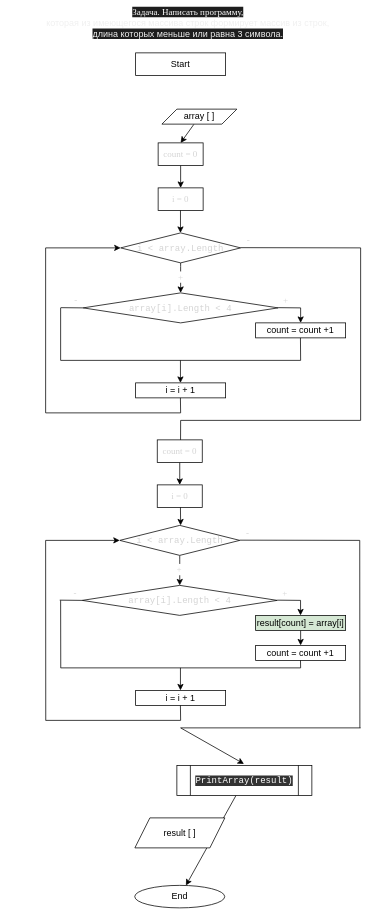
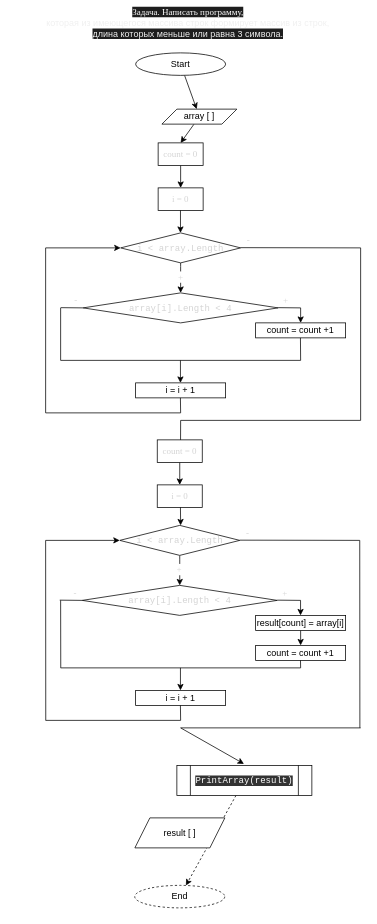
  <mxCell id="0" />
  <mxCell id="1" parent="0" />
- <mxCell id="3" value="Start" style="whiteSpace=wrap;html=1;rounded=0;" parent="1" vertex="1"><mxGeometry x="180" y="70" width="120" height="30" as="geometry" /></mxCell>
+ <mxCell id="2" value="" style="edgeStyle=none;html=1;fontFamily=Comic Sans MS;fontSize=12;fontColor=#FFFFFF;" parent="1" source="3" target="6" edge="1"><mxGeometry relative="1" as="geometry" /></mxCell>
+ <mxCell id="3" value="Start" style="ellipse;whiteSpace=wrap;html=1;" parent="1" vertex="1"><mxGeometry x="180" y="70" width="120" height="30" as="geometry" /></mxCell>
  <mxCell id="4" value="&lt;span style=&quot;background-color: rgb(30 , 30 , 30)&quot;&gt;Задача. Написать программу,&lt;/span&gt;&lt;br style=&quot;color: rgb(240 , 240 , 240) ; font-family: &amp;#34;helvetica&amp;#34;&quot;&gt;&lt;span style=&quot;color: rgb(240 , 240 , 240) ; font-family: &amp;#34;helvetica&amp;#34;&quot;&gt;которая из имеющегося массива строк формирует массив из строк,&lt;/span&gt;&lt;br style=&quot;color: rgb(240 , 240 , 240) ; font-family: &amp;#34;helvetica&amp;#34;&quot;&gt;&lt;span style=&quot;color: rgb(240 , 240 , 240) ; font-family: &amp;#34;helvetica&amp;#34; ; background-color: rgb(30 , 30 , 30)&quot;&gt;длина которых меньше или равна 3 символа.&lt;/span&gt;" style="text;html=1;strokeColor=none;fillColor=none;align=center;verticalAlign=middle;whiteSpace=wrap;rounded=0;fontFamily=Comic Sans MS;fontSize=12;fontColor=#FFFFFF;strokeWidth=0;" parent="1" vertex="1"><mxGeometry x="20" y="20" width="460" height="20" as="geometry" /></mxCell>
  <mxCell id="5" value="" style="edgeStyle=none;html=1;fontFamily=Comic Sans MS;fontSize=12;fontColor=#D4D4D4;entryX=0.5;entryY=0;entryDx=0;entryDy=0;" parent="1" source="6" edge="1"><mxGeometry relative="1" as="geometry"><mxPoint x="240" y="190" as="targetPoint" /></mxGeometry></mxCell>
  <mxCell id="6" value="array [ ]" style="shape=parallelogram;perimeter=parallelogramPerimeter;whiteSpace=wrap;html=1;fixedSize=1;" parent="1" vertex="1"><mxGeometry x="215" y="145" width="100" height="20" as="geometry" /></mxCell>
  <mxCell id="7" value="" style="edgeStyle=none;html=1;fontFamily=Comic Sans MS;fontSize=12;fontColor=#D4D4D4;entryX=0.5;entryY=0;entryDx=0;entryDy=0;" parent="1" source="9" target="14" edge="1"><mxGeometry x="-0.5" relative="1" as="geometry"><Array as="points"><mxPoint x="240" y="360" /></Array><mxPoint as="offset" /></mxGeometry></mxCell>
  <mxCell id="8" value="+" style="edgeLabel;html=1;align=center;verticalAlign=middle;resizable=0;points=[];fontSize=12;fontFamily=Comic Sans MS;fontColor=#D4D4D4;" parent="7" vertex="1" connectable="0"><mxGeometry x="-0.104" y="-1" relative="1" as="geometry"><mxPoint as="offset" /></mxGeometry></mxCell>
  <mxCell id="9" value="&lt;div style=&quot;font-family: &amp;#34;consolas&amp;#34; , &amp;#34;courier new&amp;#34; , monospace ; line-height: 30px&quot;&gt;&lt;font color=&quot;#d4d4d4&quot;&gt;i &amp;lt; array.Length&lt;/font&gt;&lt;/div&gt;" style="rhombus;whiteSpace=wrap;html=1;" parent="1" vertex="1"><mxGeometry x="160" y="310" width="160" height="40" as="geometry" /></mxCell>
  <mxCell id="10" value="" style="edgeStyle=none;html=1;fontFamily=Comic Sans MS;fontSize=12;fontColor=#D4D4D4;" parent="1" source="11" target="13" edge="1"><mxGeometry relative="1" as="geometry" /></mxCell>
  <mxCell id="11" value="&lt;span style=&quot;color: rgb(212 , 212 , 212) ; font-family: &amp;#34;comic sans ms&amp;#34;&quot;&gt;count = 0&lt;/span&gt;" style="whiteSpace=wrap;html=1;" parent="1" vertex="1"><mxGeometry x="210" y="190" width="60" height="30" as="geometry" /></mxCell>
  <mxCell id="12" value="" style="edgeStyle=none;html=1;fontFamily=Comic Sans MS;fontSize=12;fontColor=#D4D4D4;entryX=0.5;entryY=0;entryDx=0;entryDy=0;" parent="1" target="15" edge="1"><mxGeometry relative="1" as="geometry"><mxPoint x="400" y="410" as="sourcePoint" /><mxPoint x="400" y="420" as="targetPoint" /></mxGeometry></mxCell>
  <mxCell id="13" value="&lt;span style=&quot;color: rgb(212 , 212 , 212) ; font-family: &amp;#34;comic sans ms&amp;#34;&quot;&gt;i = 0&lt;/span&gt;" style="whiteSpace=wrap;html=1;" parent="1" vertex="1"><mxGeometry x="210" y="250" width="60" height="30" as="geometry" /></mxCell>
  <mxCell id="14" value="&lt;div style=&quot;font-family: &amp;#34;consolas&amp;#34; , &amp;#34;courier new&amp;#34; , monospace ; line-height: 30px&quot;&gt;&lt;font color=&quot;#d4d4d4&quot;&gt;array[i].Length &amp;lt; 4&lt;/font&gt;&lt;/div&gt;" style="rhombus;whiteSpace=wrap;html=1;" parent="1" vertex="1"><mxGeometry x="110" y="390" width="260" height="40" as="geometry" /></mxCell>
  <mxCell id="15" value="count = count +1" style="whiteSpace=wrap;html=1;" parent="1" vertex="1"><mxGeometry x="340" y="430" width="120" height="20" as="geometry" /></mxCell>
  <mxCell id="16" value="" style="endArrow=none;html=1;fontFamily=Comic Sans MS;fontSize=12;fontColor=#D4D4D4;" parent="1" edge="1"><mxGeometry width="50" height="50" relative="1" as="geometry"><mxPoint x="60" y="550" as="sourcePoint" /><mxPoint x="60" y="330" as="targetPoint" /></mxGeometry></mxCell>
  <mxCell id="17" value="" style="endArrow=classic;html=1;fontFamily=Comic Sans MS;fontSize=12;fontColor=#D4D4D4;entryX=0;entryY=0.5;entryDx=0;entryDy=0;" parent="1" target="9" edge="1"><mxGeometry width="50" height="50" relative="1" as="geometry"><mxPoint x="60" y="330" as="sourcePoint" /><mxPoint x="240" y="230" as="targetPoint" /></mxGeometry></mxCell>
  <mxCell id="18" value="i = i + 1" style="whiteSpace=wrap;html=1;" parent="1" vertex="1"><mxGeometry x="180" y="510" width="120" height="20" as="geometry" /></mxCell>
  <mxCell id="19" value="" style="endArrow=none;html=1;fontFamily=Comic Sans MS;fontSize=12;fontColor=#D4D4D4;" parent="1" edge="1"><mxGeometry width="50" height="50" relative="1" as="geometry"><mxPoint x="80" y="480" as="sourcePoint" /><mxPoint x="400" y="480" as="targetPoint" /></mxGeometry></mxCell>
  <mxCell id="20" value="" style="endArrow=none;html=1;fontFamily=Comic Sans MS;fontSize=12;fontColor=#D4D4D4;" parent="1" edge="1"><mxGeometry width="50" height="50" relative="1" as="geometry"><mxPoint x="80" y="480" as="sourcePoint" /><mxPoint x="80" y="410" as="targetPoint" /></mxGeometry></mxCell>
  <mxCell id="21" value="-" style="endArrow=none;html=1;fontFamily=Comic Sans MS;fontSize=12;fontColor=#D4D4D4;entryX=0;entryY=0.5;entryDx=0;entryDy=0;" parent="1" target="14" edge="1"><mxGeometry x="0.327" y="10" width="50" height="50" relative="1" as="geometry"><mxPoint x="80" y="409.71" as="sourcePoint" /><mxPoint x="240" y="409.71" as="targetPoint" /><mxPoint as="offset" /></mxGeometry></mxCell>
  <mxCell id="22" value="+" style="endArrow=none;html=1;fontFamily=Comic Sans MS;fontSize=12;fontColor=#D4D4D4;entryX=0;entryY=0.5;entryDx=0;entryDy=0;" parent="1" edge="1"><mxGeometry x="-0.34" y="10" width="50" height="50" relative="1" as="geometry"><mxPoint x="370" y="409.71" as="sourcePoint" /><mxPoint x="400" y="410" as="targetPoint" /><mxPoint as="offset" /></mxGeometry></mxCell>
  <mxCell id="23" value="" style="endArrow=none;html=1;fontFamily=Comic Sans MS;fontSize=12;fontColor=#D4D4D4;" parent="1" edge="1"><mxGeometry width="50" height="50" relative="1" as="geometry"><mxPoint x="400" y="480" as="sourcePoint" /><mxPoint x="399.76" y="450" as="targetPoint" /></mxGeometry></mxCell>
  <mxCell id="24" value="" style="edgeStyle=none;html=1;fontFamily=Comic Sans MS;fontSize=12;fontColor=#D4D4D4;" parent="1" edge="1"><mxGeometry relative="1" as="geometry"><mxPoint x="239.76" y="480" as="sourcePoint" /><mxPoint x="239.76" y="510" as="targetPoint" /></mxGeometry></mxCell>
  <mxCell id="25" value="" style="endArrow=none;html=1;fontFamily=Comic Sans MS;fontSize=12;fontColor=#D4D4D4;" parent="1" edge="1"><mxGeometry width="50" height="50" relative="1" as="geometry"><mxPoint x="240" y="550" as="sourcePoint" /><mxPoint x="239.71" y="530" as="targetPoint" /></mxGeometry></mxCell>
  <mxCell id="26" value="" style="endArrow=none;html=1;fontFamily=Comic Sans MS;fontSize=12;fontColor=#D4D4D4;" parent="1" edge="1"><mxGeometry width="50" height="50" relative="1" as="geometry"><mxPoint x="60" y="550" as="sourcePoint" /><mxPoint x="240" y="550" as="targetPoint" /></mxGeometry></mxCell>
  <mxCell id="27" value="" style="edgeStyle=none;html=1;fontFamily=Comic Sans MS;fontSize=12;fontColor=#D4D4D4;" parent="1" edge="1"><mxGeometry relative="1" as="geometry"><mxPoint x="239.8" y="280" as="sourcePoint" /><mxPoint x="239.8" y="310" as="targetPoint" /></mxGeometry></mxCell>
  <mxCell id="28" value="-" style="endArrow=none;html=1;fontFamily=Comic Sans MS;fontSize=12;fontColor=#D4D4D4;" parent="1" edge="1"><mxGeometry x="-0.875" y="10" width="50" height="50" relative="1" as="geometry"><mxPoint x="320" y="329.71" as="sourcePoint" /><mxPoint x="480" y="330" as="targetPoint" /><mxPoint as="offset" /></mxGeometry></mxCell>
  <mxCell id="29" value="" style="endArrow=none;html=1;fontFamily=Comic Sans MS;fontSize=12;fontColor=#D4D4D4;" parent="1" edge="1"><mxGeometry width="50" height="50" relative="1" as="geometry"><mxPoint x="480" y="560" as="sourcePoint" /><mxPoint x="480" y="330" as="targetPoint" /></mxGeometry></mxCell>
  <mxCell id="30" value="" style="endArrow=none;html=1;fontFamily=Comic Sans MS;fontSize=12;fontColor=#D4D4D4;" parent="1" edge="1"><mxGeometry width="50" height="50" relative="1" as="geometry"><mxPoint x="240" y="560" as="sourcePoint" /><mxPoint x="480" y="560" as="targetPoint" /></mxGeometry></mxCell>
  <mxCell id="31" value="" style="edgeStyle=none;html=1;fontFamily=Comic Sans MS;fontSize=12;fontColor=#D4D4D4;" parent="1" edge="1"><mxGeometry relative="1" as="geometry"><mxPoint x="240" y="560" as="sourcePoint" /><mxPoint x="239.86" y="600" as="targetPoint" /></mxGeometry></mxCell>
  <mxCell id="32" value="" style="edgeStyle=none;html=1;fontFamily=Comic Sans MS;fontSize=12;fontColor=#D4D4D4;entryX=0.5;entryY=0;entryDx=0;entryDy=0;" parent="1" source="34" target="36" edge="1"><mxGeometry x="-0.5" relative="1" as="geometry"><Array as="points"><mxPoint x="238.82" y="750" /></Array><mxPoint as="offset" /></mxGeometry></mxCell>
  <mxCell id="33" value="+" style="edgeLabel;html=1;align=center;verticalAlign=middle;resizable=0;points=[];fontSize=12;fontFamily=Comic Sans MS;fontColor=#D4D4D4;" parent="32" vertex="1" connectable="0"><mxGeometry x="-0.104" y="-1" relative="1" as="geometry"><mxPoint as="offset" /></mxGeometry></mxCell>
  <mxCell id="34" value="&lt;div style=&quot;font-family: &amp;#34;consolas&amp;#34; , &amp;#34;courier new&amp;#34; , monospace ; line-height: 30px&quot;&gt;&lt;font color=&quot;#d4d4d4&quot;&gt;i &amp;lt; array.Length&lt;/font&gt;&lt;/div&gt;" style="rhombus;whiteSpace=wrap;html=1;" parent="1" vertex="1"><mxGeometry x="158.82" y="700" width="160" height="40" as="geometry" /></mxCell>
  <mxCell id="35" value="" style="edgeStyle=none;html=1;fontFamily=Comic Sans MS;fontSize=12;fontColor=#D4D4D4;entryX=0.5;entryY=0;entryDx=0;entryDy=0;startArrow=none;" parent="1" source="56" target="37" edge="1"><mxGeometry relative="1" as="geometry"><mxPoint x="398.82" y="800" as="sourcePoint" /><mxPoint x="398.82" y="810" as="targetPoint" /></mxGeometry></mxCell>
  <mxCell id="36" value="&lt;div style=&quot;font-family: &amp;#34;consolas&amp;#34; , &amp;#34;courier new&amp;#34; , monospace ; line-height: 30px&quot;&gt;&lt;font color=&quot;#d4d4d4&quot;&gt;array[i].Length &amp;lt; 4&lt;/font&gt;&lt;/div&gt;" style="rhombus;whiteSpace=wrap;html=1;" parent="1" vertex="1"><mxGeometry x="108.82" y="780" width="260" height="40" as="geometry" /></mxCell>
  <mxCell id="37" value="count = count +1" style="whiteSpace=wrap;html=1;" parent="1" vertex="1"><mxGeometry x="340" y="860" width="120" height="20" as="geometry" /></mxCell>
  <mxCell id="38" value="" style="endArrow=none;html=1;fontFamily=Comic Sans MS;fontSize=12;fontColor=#D4D4D4;" parent="1" edge="1"><mxGeometry width="50" height="50" relative="1" as="geometry"><mxPoint x="60.18" y="960" as="sourcePoint" /><mxPoint x="60" y="720" as="targetPoint" /></mxGeometry></mxCell>
  <mxCell id="39" value="" style="endArrow=classic;html=1;fontFamily=Comic Sans MS;fontSize=12;fontColor=#D4D4D4;entryX=0;entryY=0.5;entryDx=0;entryDy=0;" parent="1" target="34" edge="1"><mxGeometry width="50" height="50" relative="1" as="geometry"><mxPoint x="60" y="720" as="sourcePoint" /><mxPoint x="238.82" y="620" as="targetPoint" /></mxGeometry></mxCell>
  <mxCell id="40" value="i = i + 1" style="whiteSpace=wrap;html=1;" parent="1" vertex="1"><mxGeometry x="180" y="920" width="120" height="20" as="geometry" /></mxCell>
  <mxCell id="41" value="" style="endArrow=none;html=1;fontFamily=Comic Sans MS;fontSize=12;fontColor=#D4D4D4;" parent="1" edge="1"><mxGeometry width="50" height="50" relative="1" as="geometry"><mxPoint x="80" y="890" as="sourcePoint" /><mxPoint x="400" y="890" as="targetPoint" /></mxGeometry></mxCell>
  <mxCell id="42" value="" style="endArrow=none;html=1;fontFamily=Comic Sans MS;fontSize=12;fontColor=#D4D4D4;" parent="1" edge="1"><mxGeometry width="50" height="50" relative="1" as="geometry"><mxPoint x="80.18" y="890" as="sourcePoint" /><mxPoint x="80" y="800" as="targetPoint" /></mxGeometry></mxCell>
  <mxCell id="43" value="-" style="endArrow=none;html=1;fontFamily=Comic Sans MS;fontSize=12;fontColor=#D4D4D4;entryX=0;entryY=0.5;entryDx=0;entryDy=0;" parent="1" target="36" edge="1"><mxGeometry x="0.327" y="10" width="50" height="50" relative="1" as="geometry"><mxPoint x="78.82" y="799.71" as="sourcePoint" /><mxPoint x="238.82" y="799.71" as="targetPoint" /><mxPoint as="offset" /></mxGeometry></mxCell>
  <mxCell id="44" value="+" style="endArrow=none;html=1;fontFamily=Comic Sans MS;fontSize=12;fontColor=#D4D4D4;" parent="1" edge="1"><mxGeometry x="-0.34" y="10" width="50" height="50" relative="1" as="geometry"><mxPoint x="368.82" y="799.71" as="sourcePoint" /><mxPoint x="400" y="800" as="targetPoint" /><mxPoint as="offset" /></mxGeometry></mxCell>
  <mxCell id="45" value="" style="edgeStyle=none;html=1;fontFamily=Comic Sans MS;fontSize=12;fontColor=#D4D4D4;" parent="1" edge="1"><mxGeometry relative="1" as="geometry"><mxPoint x="239.76" y="890" as="sourcePoint" /><mxPoint x="239.76" y="920" as="targetPoint" /></mxGeometry></mxCell>
  <mxCell id="46" value="" style="endArrow=none;html=1;fontFamily=Comic Sans MS;fontSize=12;fontColor=#D4D4D4;" parent="1" edge="1"><mxGeometry width="50" height="50" relative="1" as="geometry"><mxPoint x="240" y="960" as="sourcePoint" /><mxPoint x="239.71" y="940" as="targetPoint" /></mxGeometry></mxCell>
  <mxCell id="47" value="" style="endArrow=none;html=1;fontFamily=Comic Sans MS;fontSize=12;fontColor=#D4D4D4;" parent="1" edge="1"><mxGeometry width="50" height="50" relative="1" as="geometry"><mxPoint x="60" y="960" as="sourcePoint" /><mxPoint x="240" y="960" as="targetPoint" /></mxGeometry></mxCell>
  <mxCell id="48" value="-" style="endArrow=none;html=1;fontFamily=Comic Sans MS;fontSize=12;fontColor=#D4D4D4;" parent="1" edge="1"><mxGeometry x="-0.875" y="10" width="50" height="50" relative="1" as="geometry"><mxPoint x="318.82" y="719.71" as="sourcePoint" /><mxPoint x="478.82" y="720" as="targetPoint" /><mxPoint as="offset" /></mxGeometry></mxCell>
  <mxCell id="49" value="" style="endArrow=none;html=1;fontFamily=Comic Sans MS;fontSize=12;fontColor=#D4D4D4;" parent="1" edge="1"><mxGeometry width="50" height="50" relative="1" as="geometry"><mxPoint x="479" y="970" as="sourcePoint" /><mxPoint x="478.82" y="720" as="targetPoint" /></mxGeometry></mxCell>
  <mxCell id="50" value="" style="endArrow=none;html=1;fontFamily=Comic Sans MS;fontSize=12;fontColor=#D4D4D4;" parent="1" edge="1"><mxGeometry width="50" height="50" relative="1" as="geometry"><mxPoint x="240" y="970" as="sourcePoint" /><mxPoint x="480" y="970" as="targetPoint" /></mxGeometry></mxCell>
  <mxCell id="51" value="" style="edgeStyle=none;html=1;fontFamily=Comic Sans MS;fontSize=12;fontColor=#D4D4D4;entryX=0.497;entryY=-0.05;entryDx=0;entryDy=0;entryPerimeter=0;" parent="1" target="60" edge="1"><mxGeometry relative="1" as="geometry"><mxPoint x="240" y="970" as="sourcePoint" /><mxPoint x="240" y="1010" as="targetPoint" /></mxGeometry></mxCell>
  <mxCell id="52" value="" style="edgeStyle=none;html=1;fontFamily=Comic Sans MS;fontSize=12;fontColor=#D4D4D4;" parent="1" source="53" target="54" edge="1"><mxGeometry relative="1" as="geometry" /></mxCell>
  <mxCell id="53" value="&lt;span style=&quot;color: rgb(212 , 212 , 212) ; font-family: &amp;#34;comic sans ms&amp;#34;&quot;&gt;count = 0&lt;/span&gt;" style="whiteSpace=wrap;html=1;" parent="1" vertex="1"><mxGeometry x="208.82" y="586" width="60" height="30" as="geometry" /></mxCell>
  <mxCell id="54" value="&lt;span style=&quot;color: rgb(212 , 212 , 212) ; font-family: &amp;#34;comic sans ms&amp;#34;&quot;&gt;i = 0&lt;/span&gt;" style="whiteSpace=wrap;html=1;" parent="1" vertex="1"><mxGeometry x="208.82" y="646" width="60" height="30" as="geometry" /></mxCell>
  <mxCell id="55" value="" style="edgeStyle=none;html=1;fontFamily=Comic Sans MS;fontSize=12;fontColor=#D4D4D4;" parent="1" edge="1"><mxGeometry relative="1" as="geometry"><mxPoint x="239.76" y="676" as="sourcePoint" /><mxPoint x="240" y="700" as="targetPoint" /></mxGeometry></mxCell>
- <mxCell id="56" value="result[count] = array[i]" style="whiteSpace=wrap;html=1;fillColor=#d5e8d4;" parent="1" vertex="1"><mxGeometry x="340" y="820" width="120" height="20" as="geometry" /></mxCell>
+ <mxCell id="56" value="result[count] = array[i]" style="whiteSpace=wrap;html=1;" parent="1" vertex="1"><mxGeometry x="340" y="820" width="120" height="20" as="geometry" /></mxCell>
  <mxCell id="57" value="" style="edgeStyle=none;html=1;fontFamily=Comic Sans MS;fontSize=12;fontColor=#D4D4D4;entryX=0.5;entryY=0;entryDx=0;entryDy=0;startArrow=none;" parent="1" edge="1"><mxGeometry relative="1" as="geometry"><mxPoint x="399.9" y="800" as="sourcePoint" /><mxPoint x="399.9" y="820" as="targetPoint" /></mxGeometry></mxCell>
  <mxCell id="58" value="" style="endArrow=none;html=1;fontFamily=Comic Sans MS;fontSize=12;fontColor=#D4D4D4;" parent="1" edge="1"><mxGeometry width="50" height="50" relative="1" as="geometry"><mxPoint x="400" y="890" as="sourcePoint" /><mxPoint x="399.83" y="880" as="targetPoint" /></mxGeometry></mxCell>
- <mxCell id="59" value="" style="edgeStyle=none;html=1;fontFamily=Helvetica;fontSize=12;fontColor=#FFFFFF;" parent="1" source="60" target="61" edge="1"><mxGeometry relative="1" as="geometry" /></mxCell>
+ <mxCell id="59" value="" style="edgeStyle=none;html=1;fontFamily=Helvetica;fontSize=12;fontColor=#FFFFFF;dashed=1;" parent="1" source="60" target="61" edge="1"><mxGeometry relative="1" as="geometry" /></mxCell>
  <mxCell id="60" value="&lt;div style=&quot;font-family: &amp;#34;consolas&amp;#34; , &amp;#34;courier new&amp;#34; , monospace ; line-height: 30px&quot;&gt;&lt;font style=&quot;font-size: 12px ; background-color: rgb(51 , 51 , 51)&quot; color=&quot;#ffffff&quot;&gt;PrintArray(result)&lt;/font&gt;&lt;/div&gt;" style="shape=process;whiteSpace=wrap;html=1;backgroundOutline=1;" parent="1" vertex="1"><mxGeometry x="235" y="1020" width="180" height="40" as="geometry" /></mxCell>
- <mxCell id="61" value="End" style="ellipse;whiteSpace=wrap;html=1;" parent="1" vertex="1"><mxGeometry x="178.82" y="1180" width="120" height="30" as="geometry" /></mxCell>
+ <mxCell id="61" value="End" style="ellipse;whiteSpace=wrap;html=1;dashed=1;" parent="1" vertex="1"><mxGeometry x="178.82" y="1180" width="120" height="30" as="geometry" /></mxCell>
  <mxCell id="62" value="result [ ]" style="shape=parallelogram;perimeter=parallelogramPerimeter;whiteSpace=wrap;html=1;fixedSize=1;" vertex="1" parent="1"><mxGeometry x="179" y="1090" width="120" height="40" as="geometry" /></mxCell>
